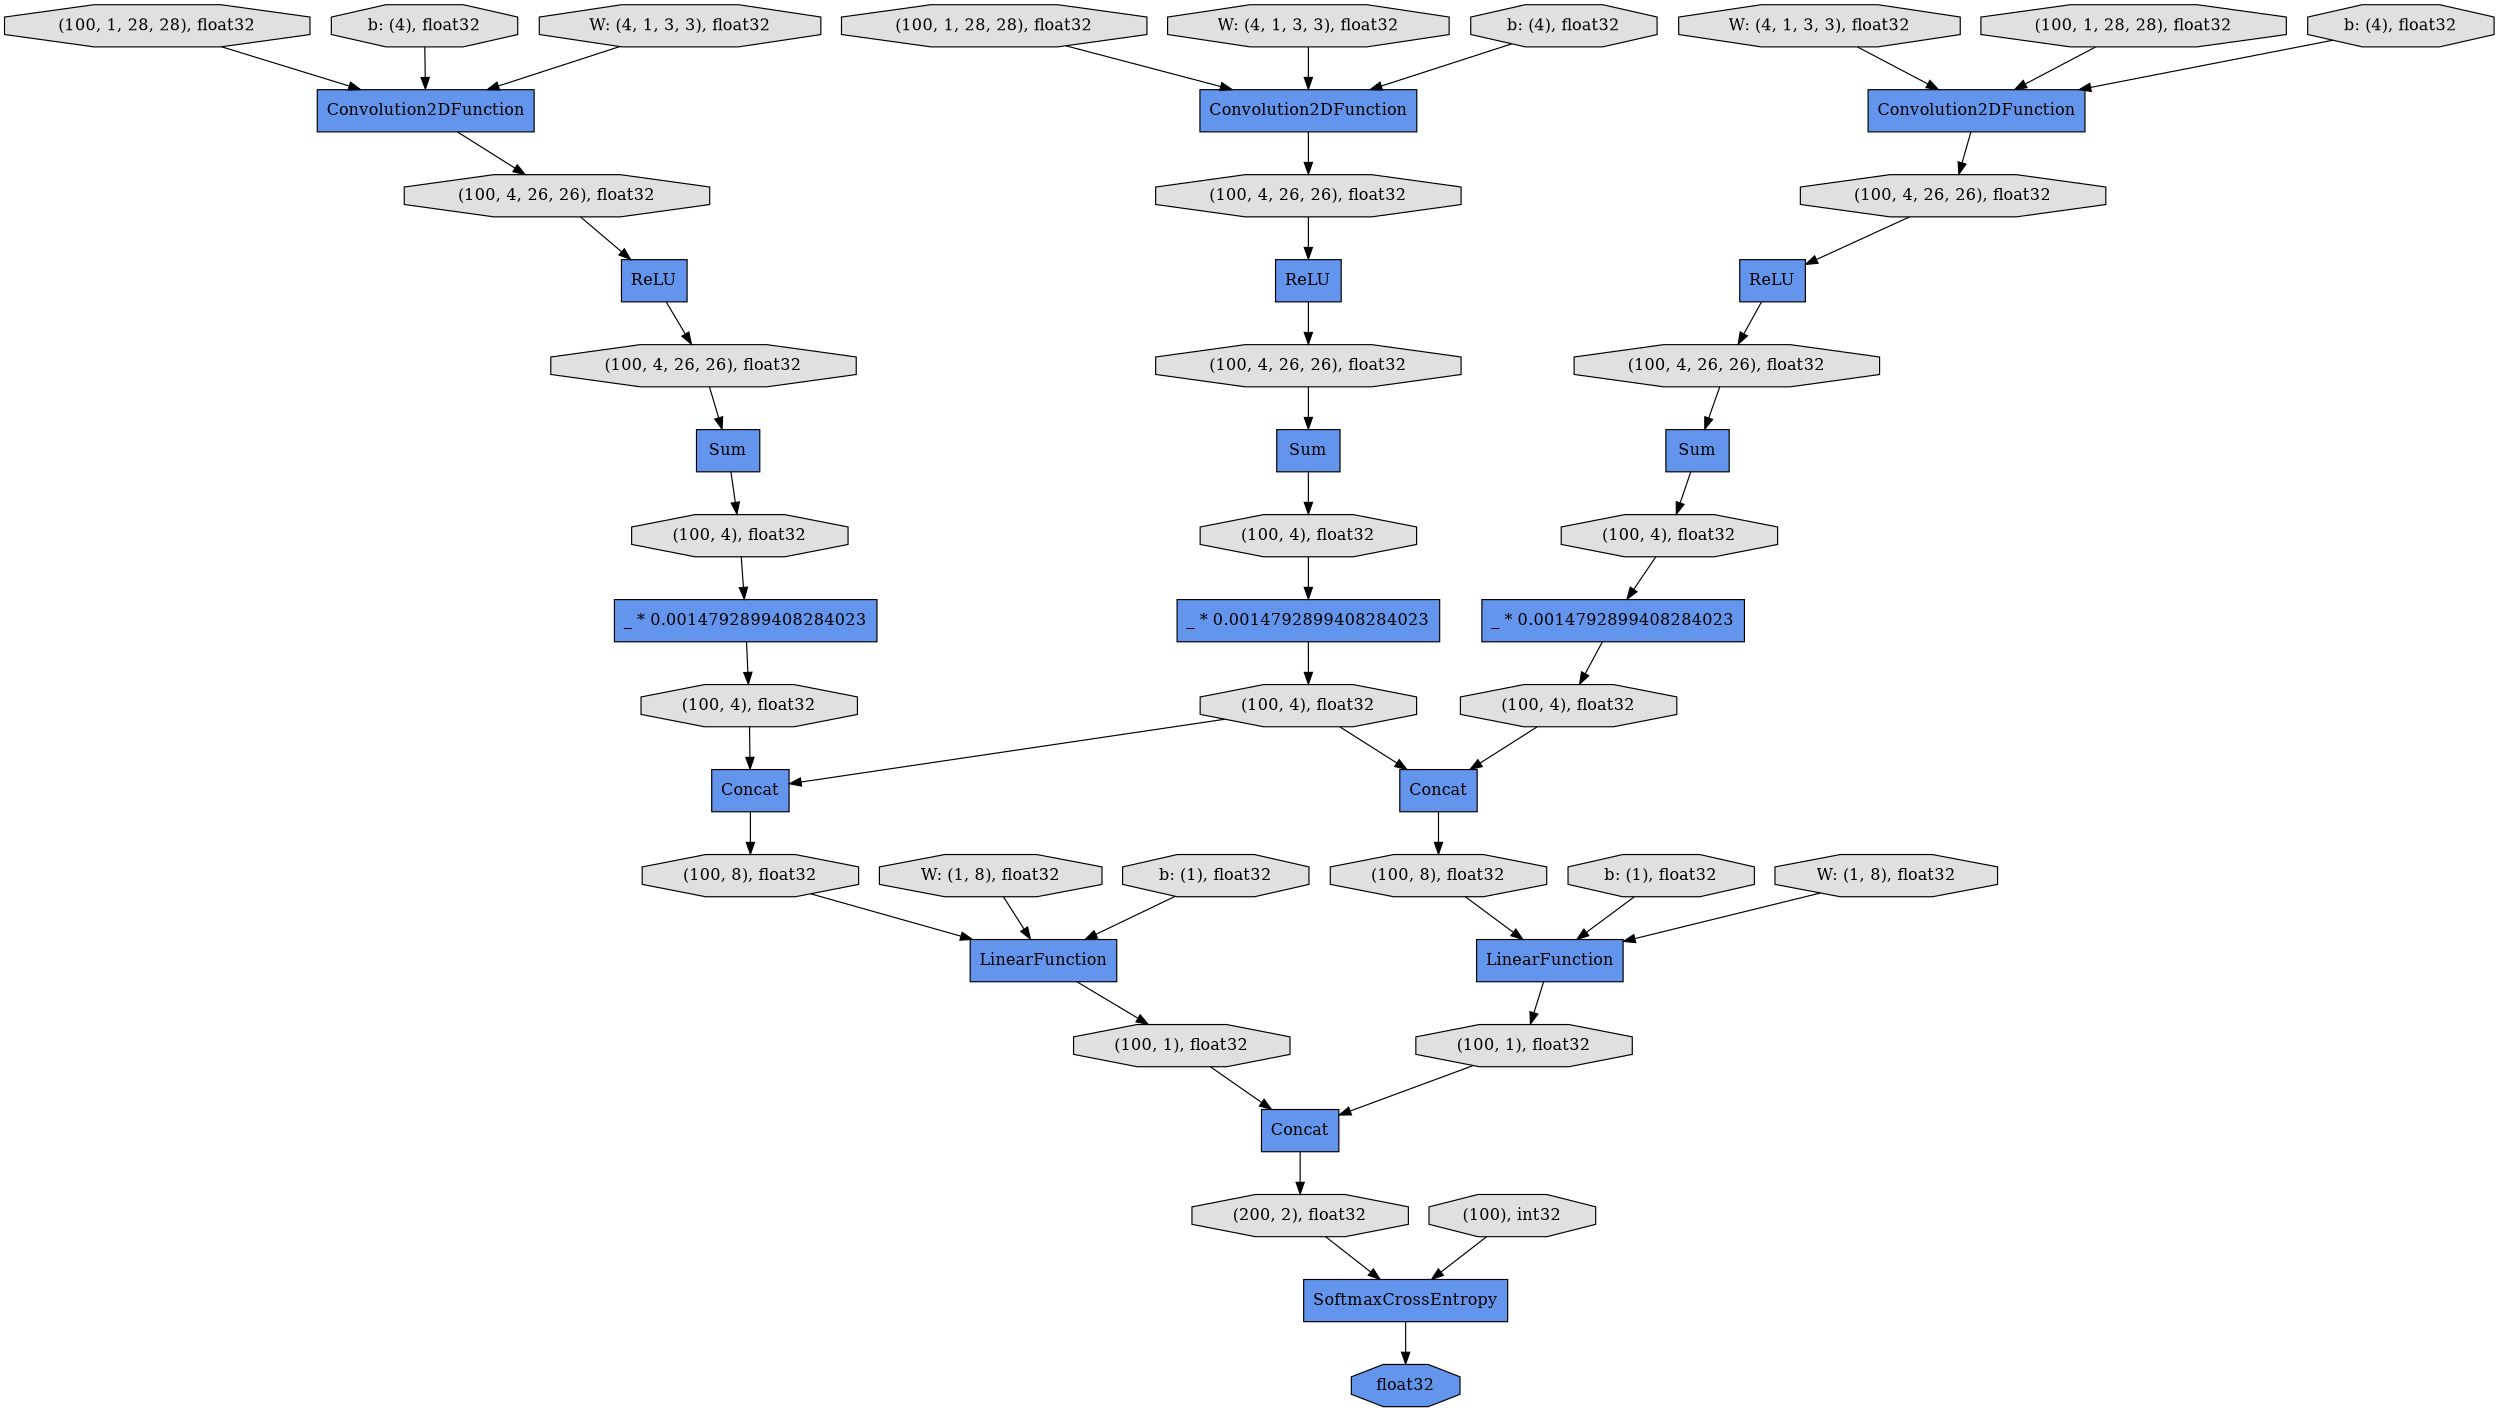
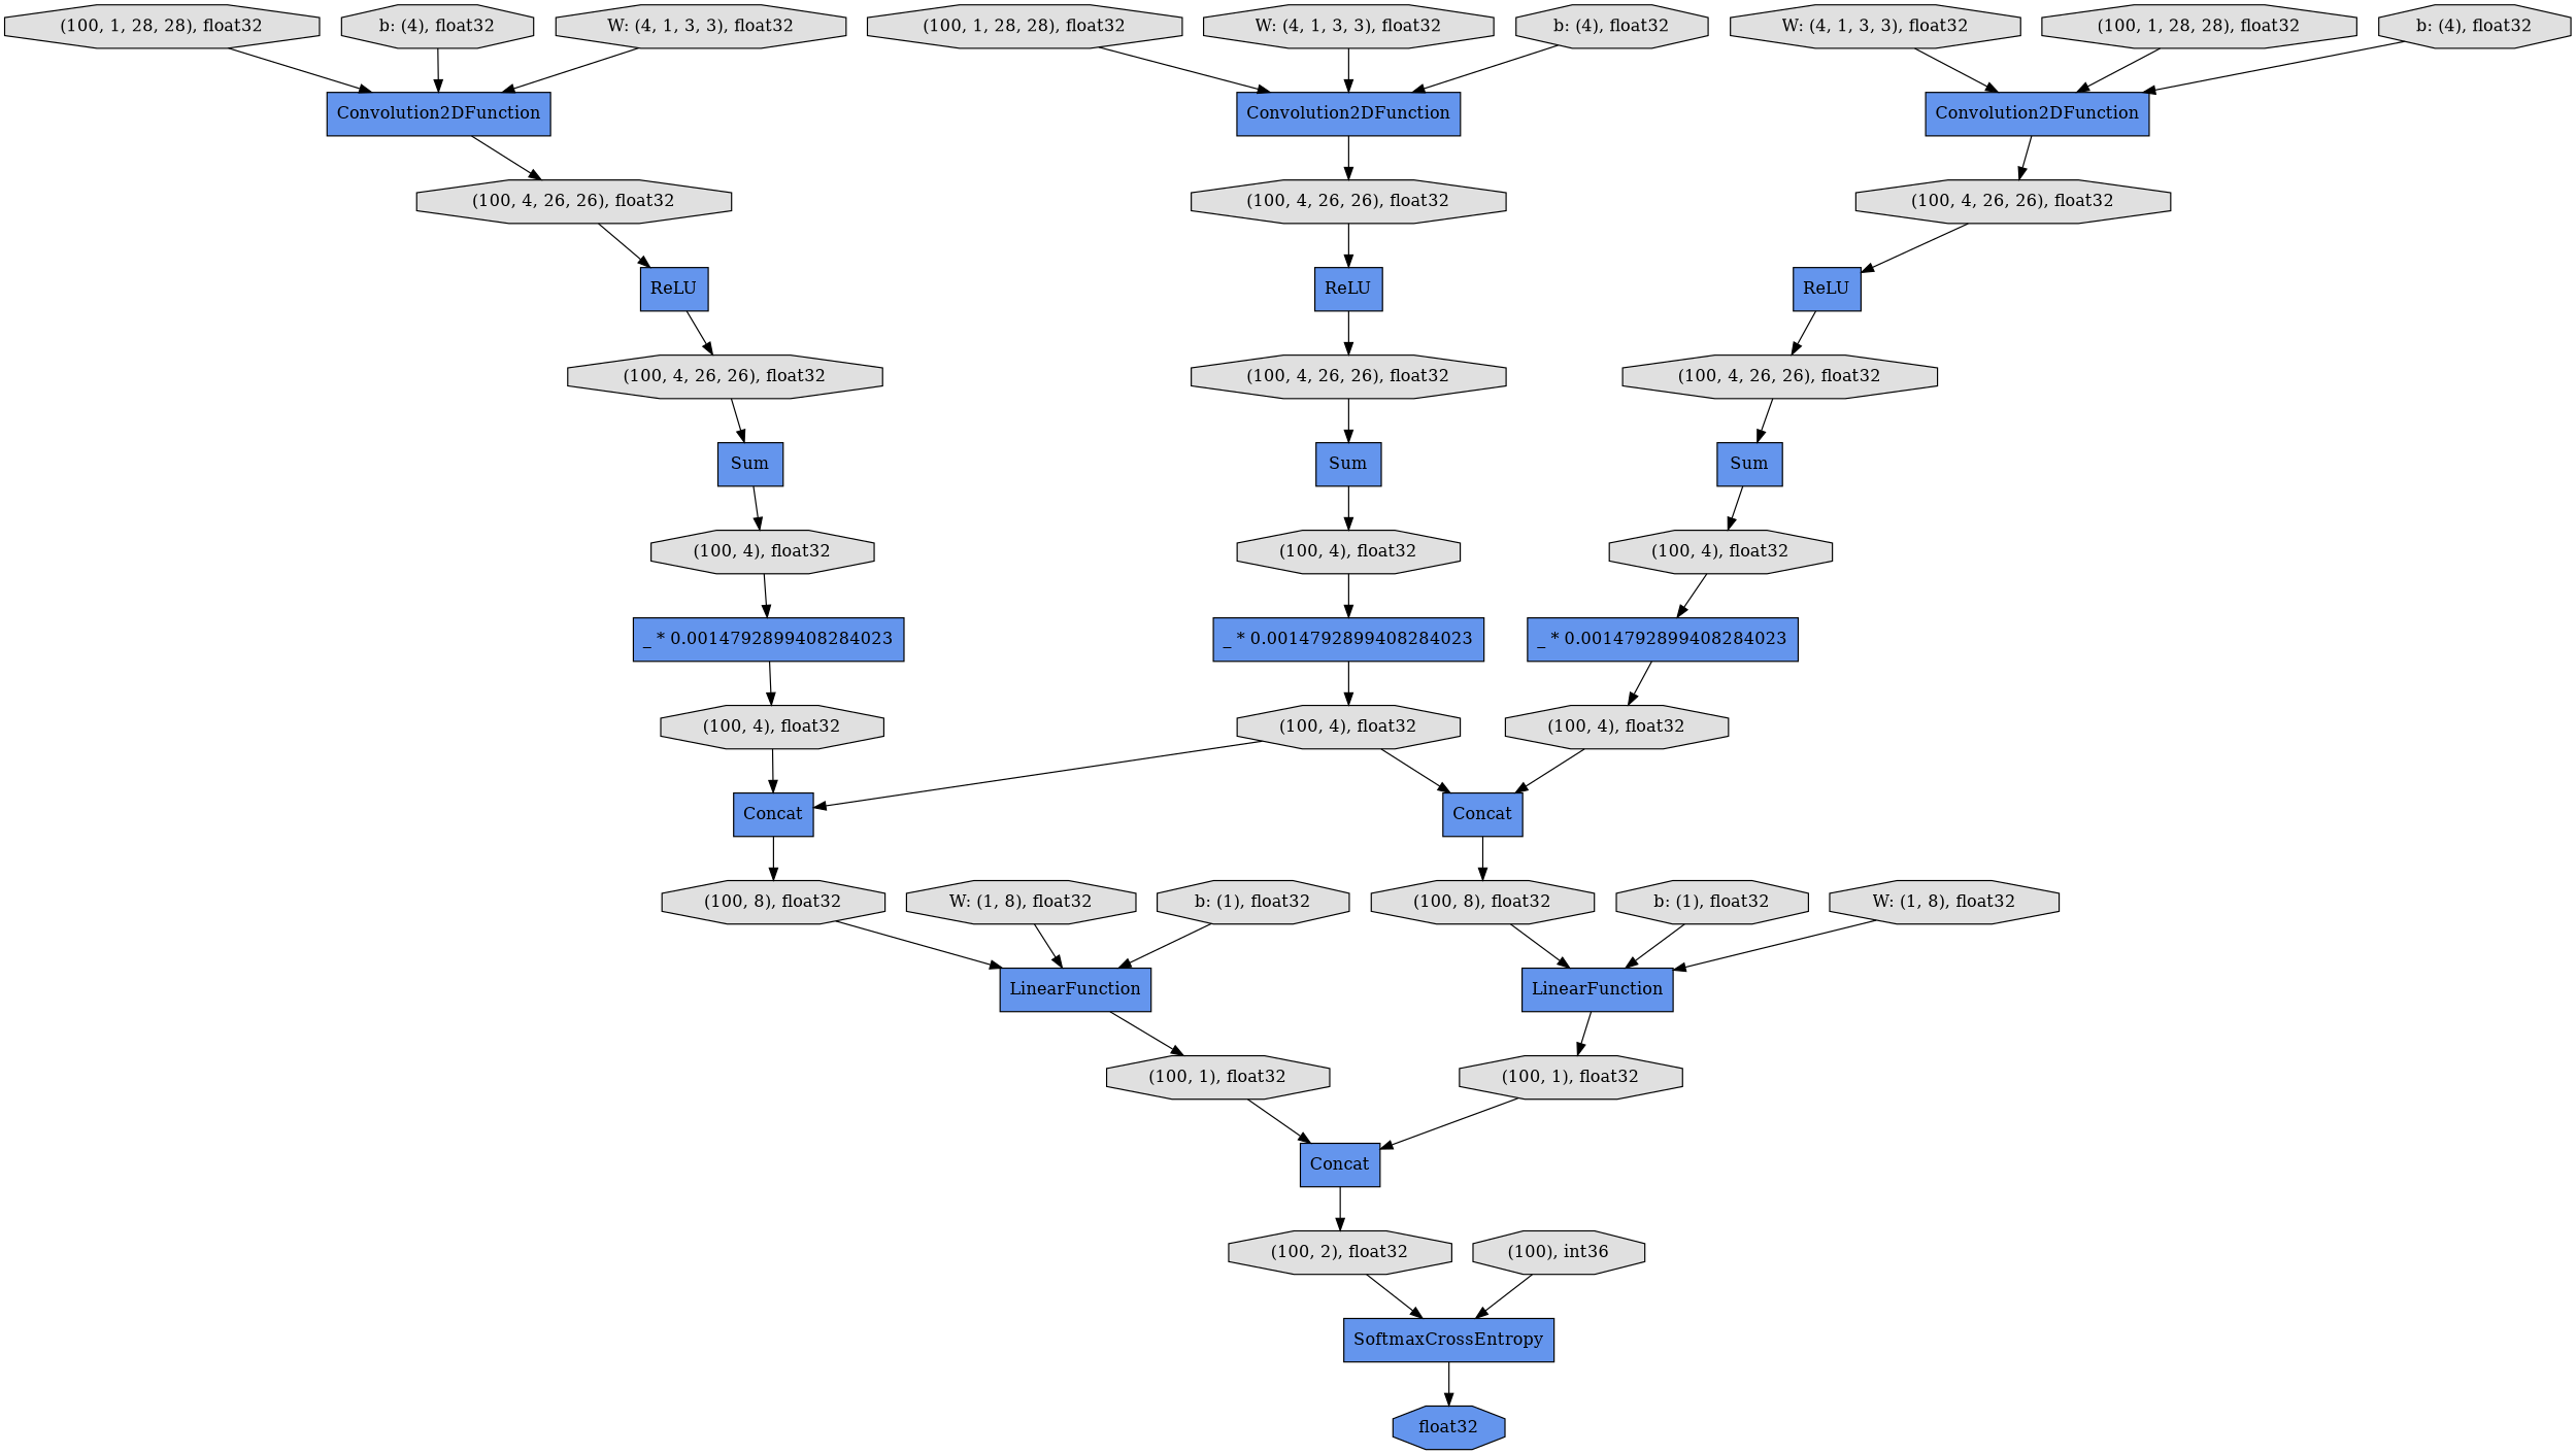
  digraph {
    rankdir=TB
    node [fillcolor="#E0E0E0" shape=octagon style=filled]
    n1 [label="(100, 1, 28, 28), float32"]
    n2 [fillcolor="#6495ED" label=Convolution2DFunction shape=record]
    n3 [label="(100, 4, 26, 26), float32"]
    n4 [label="(100, 4, 26, 26), float32"]
    n5 [fillcolor="#6495ED" label=ReLU shape=record]
    n6 [label="(100, 4, 26, 26), float32"]
    n7 [label="(100, 4), float32"]
    n8 [fillcolor="#6495ED" label=Concat shape=record]
    n9 [label="(100, 8), float32"]
    n10 [label="(100, 4, 26, 26), float32"]
    n11 [fillcolor="#6495ED" label=ReLU shape=record]
    n12 [label="(100, 4, 26, 26), float32"]
    n13 [fillcolor="#6495ED" label=ReLU shape=record]
    n14 [label="(100, 4, 26, 26), float32"]
    n15 [fillcolor="#6495ED" label=Sum shape=record]
    n16 [fillcolor="#6495ED" label=Convolution2DFunction shape=record]
    n17 [label="(100, 4), float32"]
    n18 [fillcolor="#6495ED" label="_ * 0.0014792899408284023" shape=record]
    n19 [label="(100, 4), float32"]
    n20 [label="W: (4, 1, 3, 3), float32"]
    n21 [fillcolor="#6495ED" label=SoftmaxCrossEntropy shape=record]
    n22 [fillcolor="#6495ED" label=float32]
    n23 [fillcolor="#6495ED" label=Concat shape=record]
    n24 [fillcolor="#6495ED" label="_ * 0.0014792899408284023" shape=record]
    n25 [label="(100, 4), float32"]
    n26 [fillcolor="#6495ED" label=Concat shape=record]
-   n27 [label="(200, 2), float32"]
+   n27 [label="(100, 2), float32"]
    n28 [label="W: (4, 1, 3, 3), float32"]
    n29 [fillcolor="#6495ED" label=LinearFunction shape=record]
    n30 [label="b: (1), float32"]
    n31 [label="(100, 1), float32"]
    n32 [label="(100, 1, 28, 28), float32"]
    n33 [fillcolor="#6495ED" label=Convolution2DFunction shape=record]
    n34 [label="(100, 8), float32"]
    n35 [label="(100, 4), float32"]
    n36 [fillcolor="#6495ED" label=Sum shape=record]
    n37 [label="(100, 4), float32"]
    n38 [fillcolor="#6495ED" label="_ * 0.0014792899408284023" shape=record]
    n39 [label="(100, 1, 28, 28), float32"]
-   n40 [label="(100), int32"]
+   n40 [label="(100), int36"]
    n41 [label="b: (1), float32"]
    n42 [fillcolor="#6495ED" label=LinearFunction shape=record]
    n43 [label="(100, 1), float32"]
    n44 [label="b: (4), float32"]
    n45 [label="W: (1, 8), float32"]
    n46 [fillcolor="#6495ED" label=Sum shape=record]
    n47 [label="b: (4), float32"]
    n48 [label="W: (4, 1, 3, 3), float32"]
    n49 [label="W: (1, 8), float32"]
    n50 [label="b: (4), float32"]
    n1 -> n2
    n2 -> n3
    n3 -> n13
    n4 -> n5
    n5 -> n6
    n6 -> n46
    n7 -> n8
    n8 -> n9
    n9 -> n29
    n10 -> n11
    n11 -> n12
    n12 -> n36
    n13 -> n14
    n14 -> n15
    n15 -> n35
    n16 -> n4
    n17 -> n18
    n18 -> n19
    n19 -> n23
    n20 -> n16
    n21 -> n22
    n23 -> n34
    n24 -> n25
    n25 -> n8
    n25 -> n23
    n26 -> n27
    n27 -> n21
    n28 -> n2
    n29 -> n31
    n30 -> n29
    n31 -> n26
    n32 -> n33
    n33 -> n10
    n34 -> n42
    n35 -> n24
    n36 -> n37
    n37 -> n38
    n38 -> n7
    n39 -> n16
    n40 -> n21
    n41 -> n42
    n42 -> n43
    n43 -> n26
    n44 -> n16
    n45 -> n42
    n46 -> n17
    n47 -> n33
    n48 -> n33
    n49 -> n29
    n50 -> n2
  }
